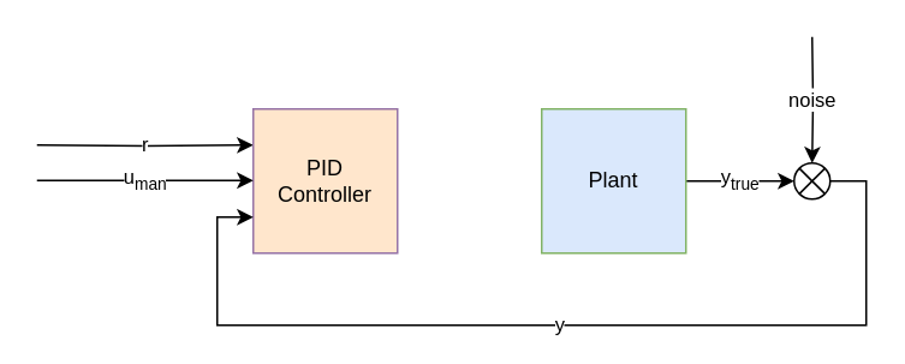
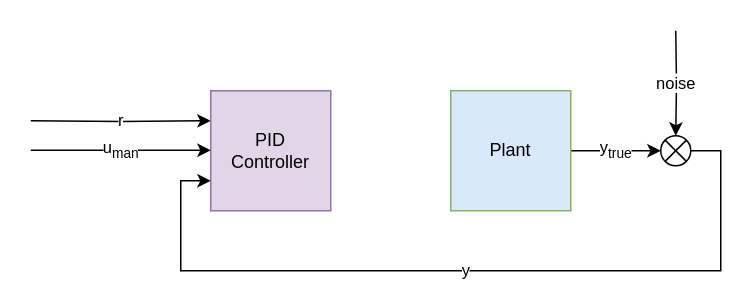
  <mxCell id="0" />
  <mxCell id="1" parent="0" />
  <mxCell id="2" value="y&lt;sub&gt;true&lt;/sub&gt;" style="edgeStyle=orthogonalEdgeStyle;rounded=0;orthogonalLoop=1;jettySize=auto;html=1;exitX=1;exitY=0.5;exitDx=0;exitDy=0;entryX=0;entryY=0.5;entryDx=0;entryDy=0;" edge="1" parent="1" source="3" target="7"><mxGeometry relative="1" as="geometry" /></mxCell>
  <mxCell id="3" value="Plant" style="rounded=0;whiteSpace=wrap;html=1;fillColor=#dae8fc;strokeColor=#82b366;" vertex="1" parent="1"><mxGeometry x="300" y="60" width="80" height="80" as="geometry" /></mxCell>
  <mxCell id="4" value="r" style="edgeStyle=orthogonalEdgeStyle;rounded=0;orthogonalLoop=1;jettySize=auto;html=1;entryX=0;entryY=0.25;entryDx=0;entryDy=0;" edge="1" parent="1" target="5"><mxGeometry relative="1" as="geometry"><mxPoint x="40" y="80.034" as="targetPoint" /><mxPoint x="20" y="80" as="sourcePoint" /></mxGeometry></mxCell>
- <mxCell id="5" value="PID&lt;br&gt;Controller" style="rounded=0;whiteSpace=wrap;html=1;fillColor=#ffe6cc;strokeColor=#9673a6;" vertex="1" parent="1"><mxGeometry x="140" y="60" width="80" height="80" as="geometry" /></mxCell>
+ <mxCell id="5" value="PID&lt;br&gt;Controller" style="rounded=0;whiteSpace=wrap;html=1;fillColor=#e1d5e7;strokeColor=#9673a6;" vertex="1" parent="1"><mxGeometry x="140" y="60" width="80" height="80" as="geometry" /></mxCell>
  <mxCell id="6" value="y" style="edgeStyle=orthogonalEdgeStyle;rounded=0;orthogonalLoop=1;jettySize=auto;html=1;exitX=1;exitY=0.5;exitDx=0;exitDy=0;entryX=0;entryY=0.75;entryDx=0;entryDy=0;" edge="1" parent="1" source="7" target="5"><mxGeometry relative="1" as="geometry"><Array as="points"><mxPoint x="480" y="100" /><mxPoint x="480" y="180" /><mxPoint x="120" y="180" /><mxPoint x="120" y="120" /></Array></mxGeometry></mxCell>
  <mxCell id="7" value="" style="shape=sumEllipse;perimeter=ellipsePerimeter;whiteSpace=wrap;html=1;backgroundOutline=1;" vertex="1" parent="1"><mxGeometry x="440" y="90" width="20" height="20" as="geometry" /></mxCell>
  <mxCell id="8" value="u&lt;sub&gt;man&lt;/sub&gt;" style="edgeStyle=orthogonalEdgeStyle;rounded=0;orthogonalLoop=1;jettySize=auto;html=1;entryX=0;entryY=0.25;entryDx=0;entryDy=0;" edge="1" parent="1"><mxGeometry relative="1" as="geometry"><mxPoint x="140" y="99.66" as="targetPoint" /><mxPoint x="20" y="99.66" as="sourcePoint" /><Array as="points"><mxPoint x="80" y="99.66" /><mxPoint x="80" y="99.66" /></Array></mxGeometry></mxCell>
  <mxCell id="9" value="noise" style="edgeStyle=orthogonalEdgeStyle;rounded=0;orthogonalLoop=1;jettySize=auto;html=1;entryX=0.5;entryY=0;entryDx=0;entryDy=0;" edge="1" parent="1" target="7"><mxGeometry relative="1" as="geometry"><mxPoint x="490" y="-30" as="targetPoint" /><mxPoint x="450" y="20" as="sourcePoint" /></mxGeometry></mxCell>
